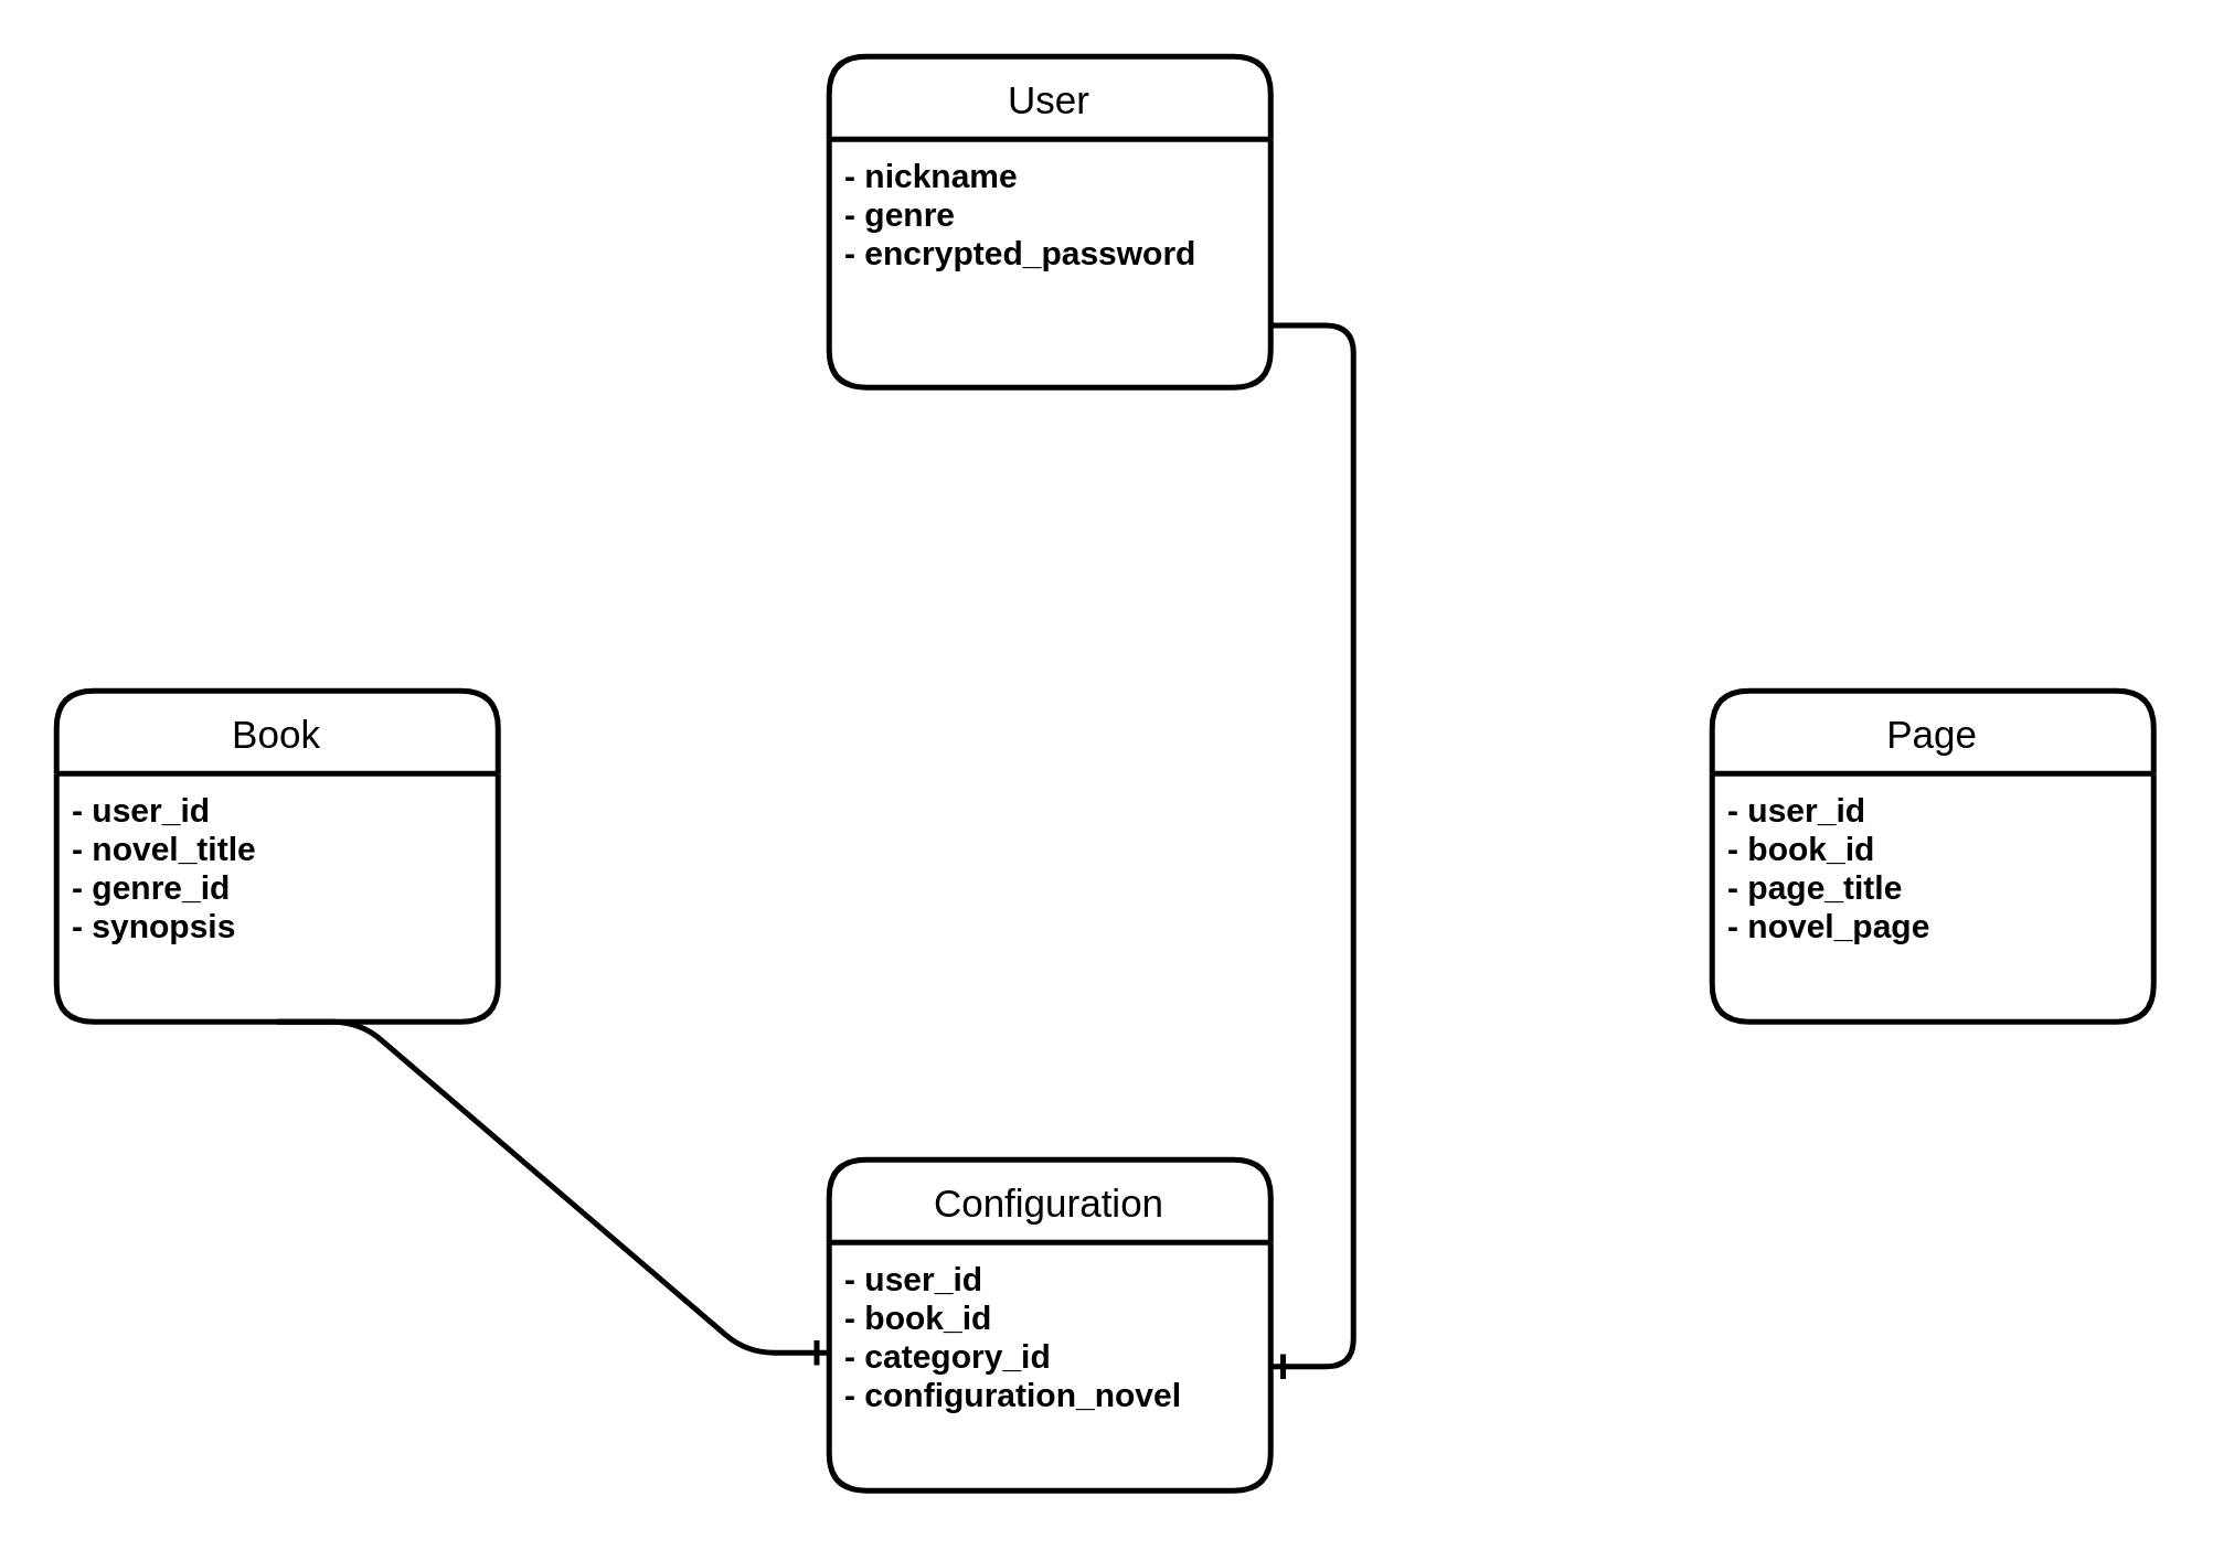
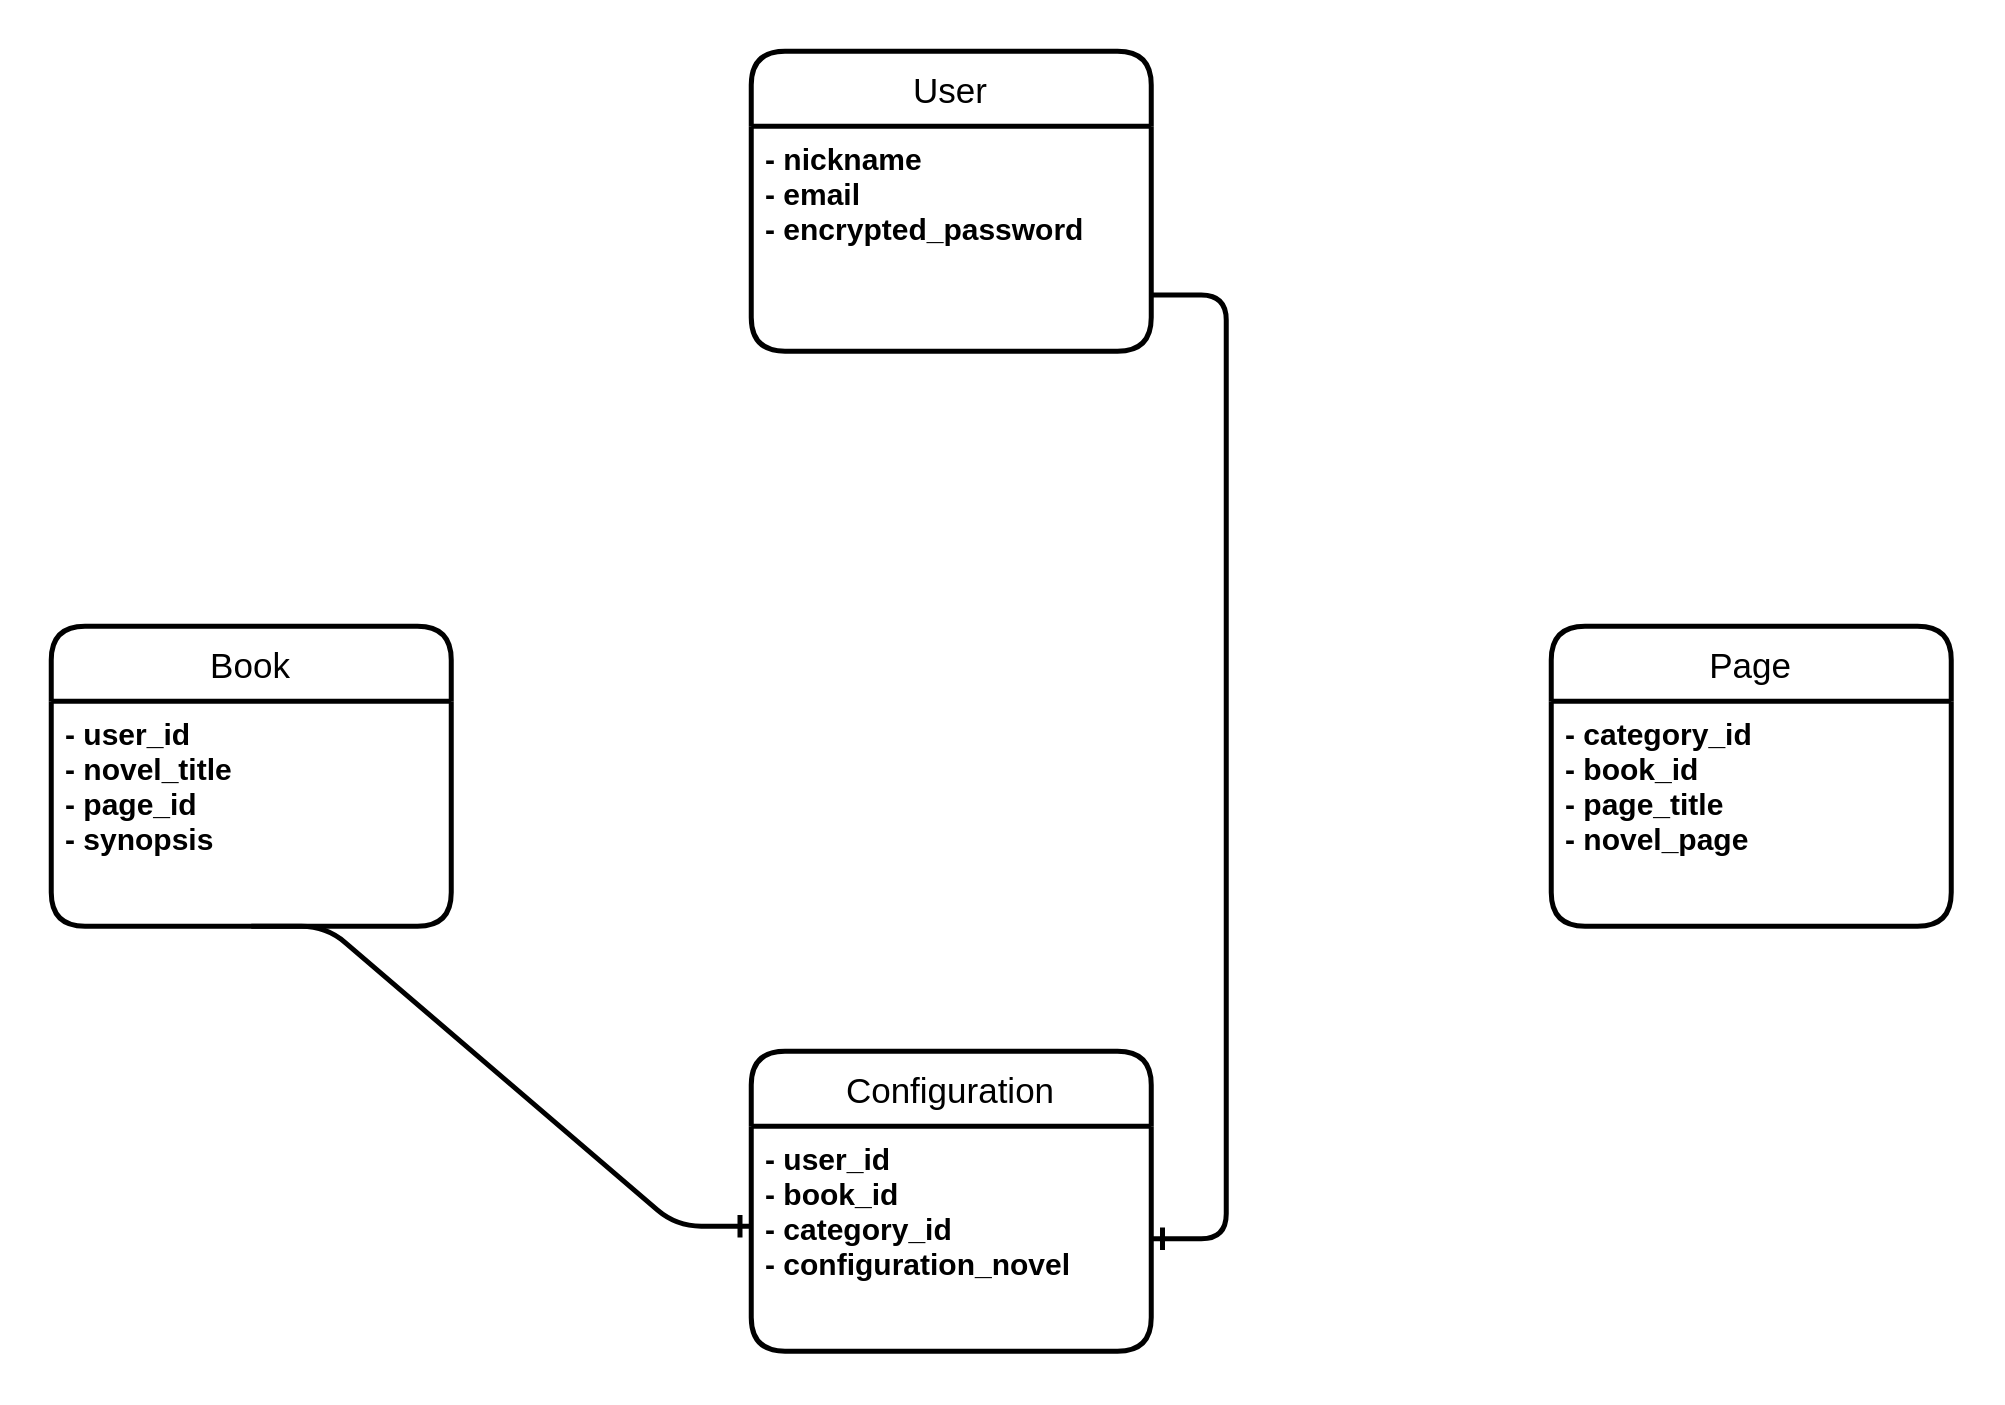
  <mxCell id="0" />
  <mxCell id="1" parent="0" />
  <mxCell id="2" value="User" style="swimlane;childLayout=stackLayout;horizontal=1;startSize=30;horizontalStack=0;rounded=1;fontSize=14;fontStyle=0;strokeWidth=2;resizeParent=0;resizeLast=1;shadow=0;dashed=0;align=center;" vertex="1" parent="1"><mxGeometry x="300" y="20" width="160" height="120" as="geometry" /></mxCell>
- <mxCell id="3" value="- nickname&#10;- genre&#10;- encrypted_password" style="align=left;strokeColor=none;fillColor=none;spacingLeft=4;fontSize=12;verticalAlign=top;resizable=0;rotatable=0;part=1;fontStyle=1" vertex="1" parent="2"><mxGeometry y="30" width="160" height="90" as="geometry" /></mxCell>
+ <mxCell id="3" value="- nickname&#10;- email&#10;- encrypted_password" style="align=left;strokeColor=none;fillColor=none;spacingLeft=4;fontSize=12;verticalAlign=top;resizable=0;rotatable=0;part=1;fontStyle=1" vertex="1" parent="2"><mxGeometry y="30" width="160" height="90" as="geometry" /></mxCell>
  <mxCell id="4" value="Page" style="swimlane;childLayout=stackLayout;horizontal=1;startSize=30;horizontalStack=0;rounded=1;fontSize=14;fontStyle=0;strokeWidth=2;resizeParent=0;resizeLast=1;shadow=0;dashed=0;align=center;" vertex="1" parent="1"><mxGeometry x="620" y="250" width="160" height="120" as="geometry" /></mxCell>
- <mxCell id="5" value="- user_id&#10;- book_id&#10;- page_title&#10;- novel_page" style="align=left;strokeColor=none;fillColor=none;spacingLeft=4;fontSize=12;verticalAlign=top;resizable=0;rotatable=0;part=1;fontStyle=1" vertex="1" parent="4"><mxGeometry y="30" width="160" height="90" as="geometry" /></mxCell>
+ <mxCell id="5" value="- category_id&#10;- book_id&#10;- page_title&#10;- novel_page" style="align=left;strokeColor=none;fillColor=none;spacingLeft=4;fontSize=12;verticalAlign=top;resizable=0;rotatable=0;part=1;fontStyle=1" vertex="1" parent="4"><mxGeometry y="30" width="160" height="90" as="geometry" /></mxCell>
  <mxCell id="6" value="Configuration" style="swimlane;childLayout=stackLayout;horizontal=1;startSize=30;horizontalStack=0;rounded=1;fontSize=14;fontStyle=0;strokeWidth=2;resizeParent=0;resizeLast=1;shadow=0;dashed=0;align=center;" vertex="1" parent="1"><mxGeometry x="300" y="420" width="160" height="120" as="geometry" /></mxCell>
  <mxCell id="7" value="- user_id&#10;- book_id&#10;- category_id&#10;- configuration_novel" style="align=left;strokeColor=none;fillColor=none;spacingLeft=4;fontSize=12;verticalAlign=top;resizable=0;rotatable=0;part=1;fontStyle=1" vertex="1" parent="6"><mxGeometry y="30" width="160" height="90" as="geometry" /></mxCell>
  <mxCell id="8" value="Book" style="swimlane;childLayout=stackLayout;horizontal=1;startSize=30;horizontalStack=0;rounded=1;fontSize=14;fontStyle=0;strokeWidth=2;resizeParent=0;resizeLast=1;shadow=0;dashed=0;align=center;" vertex="1" parent="1"><mxGeometry y="250" width="160" height="120" as="geometry" x="20" /></mxCell>
- <mxCell id="9" value="- user_id&#10;- novel_title&#10;- genre_id&#10;- synopsis" style="align=left;strokeColor=none;fillColor=none;spacingLeft=4;fontSize=12;verticalAlign=top;resizable=0;rotatable=0;part=1;fontStyle=1" vertex="1" parent="8"><mxGeometry y="30" width="160" height="90" as="geometry" /></mxCell>
+ <mxCell id="9" value="- user_id&#10;- novel_title&#10;- page_id&#10;- synopsis" style="align=left;strokeColor=none;fillColor=none;spacingLeft=4;fontSize=12;verticalAlign=top;resizable=0;rotatable=0;part=1;fontStyle=1" vertex="1" parent="8"><mxGeometry y="30" width="160" height="90" as="geometry" /></mxCell>
  <mxCell id="10" value="" style="edgeStyle=entityRelationEdgeStyle;fontSize=12;html=1;endArrow=ERone;endFill=1;exitX=1;exitY=0.75;exitDx=0;exitDy=0;fontStyle=1;strokeWidth=2;" edge="1" parent="1" source="3" target="7"><mxGeometry width="100" height="100" relative="1" as="geometry"><mxPoint x="470" y="90" as="sourcePoint" /><mxPoint x="630" y="312.5" as="targetPoint" /></mxGeometry></mxCell>
  <mxCell id="11" value="" style="edgeStyle=entityRelationEdgeStyle;fontSize=12;html=1;endArrow=ERone;endFill=1;exitX=0.5;exitY=1;exitDx=0;exitDy=0;strokeWidth=2;" edge="1" parent="1" source="9"><mxGeometry width="100" height="100" relative="1" as="geometry"><mxPoint x="490" y="110" as="sourcePoint" /><mxPoint x="300" y="490" as="targetPoint" /></mxGeometry></mxCell>
